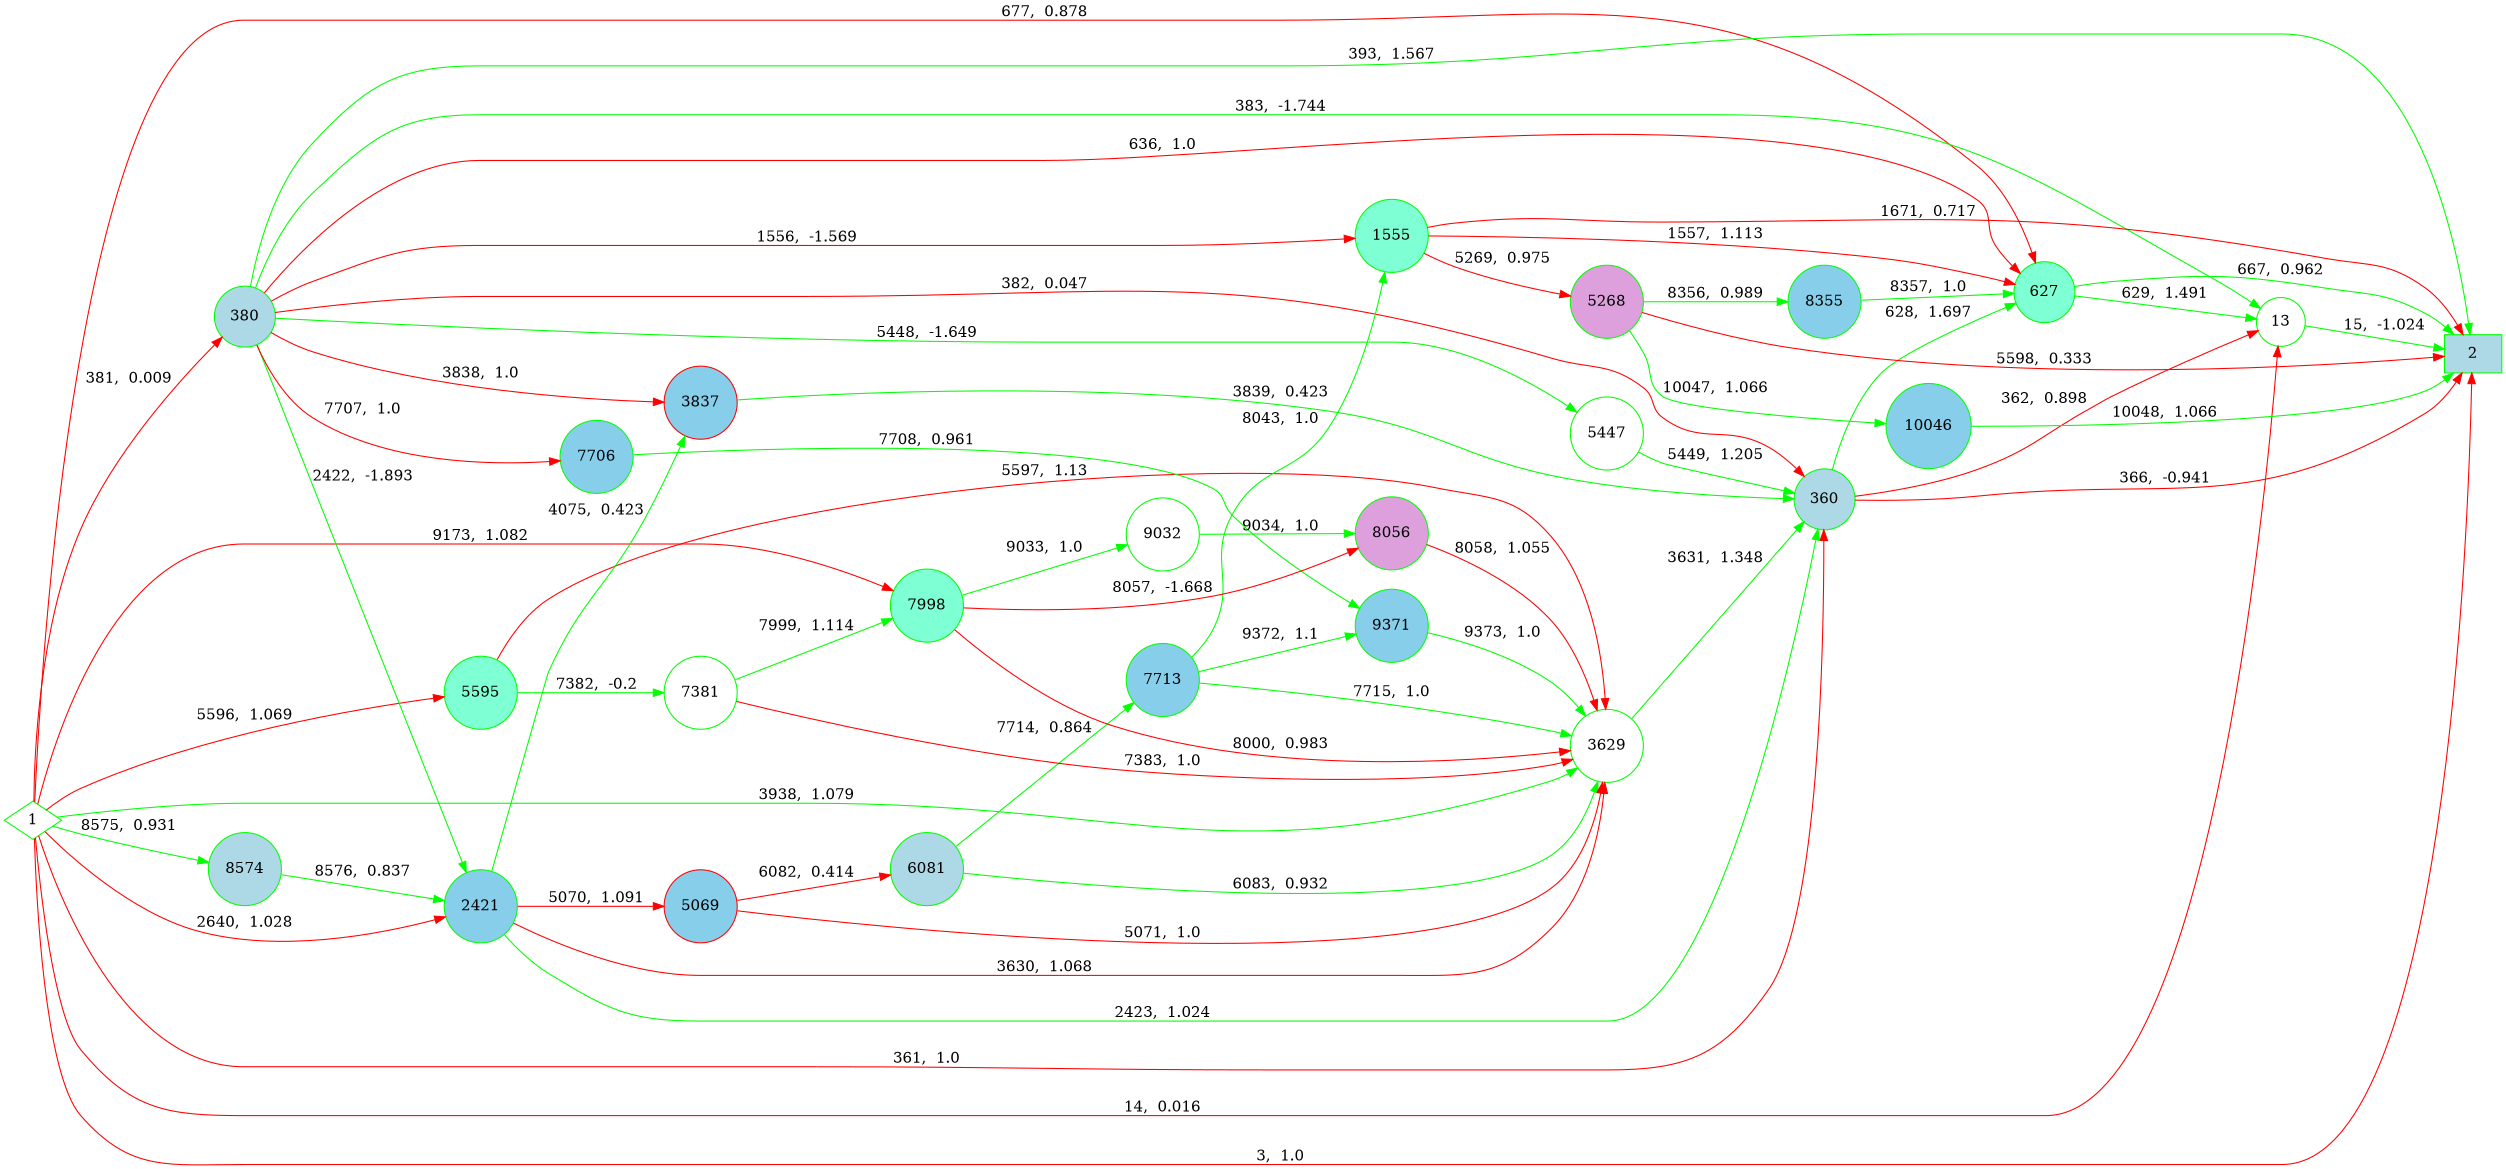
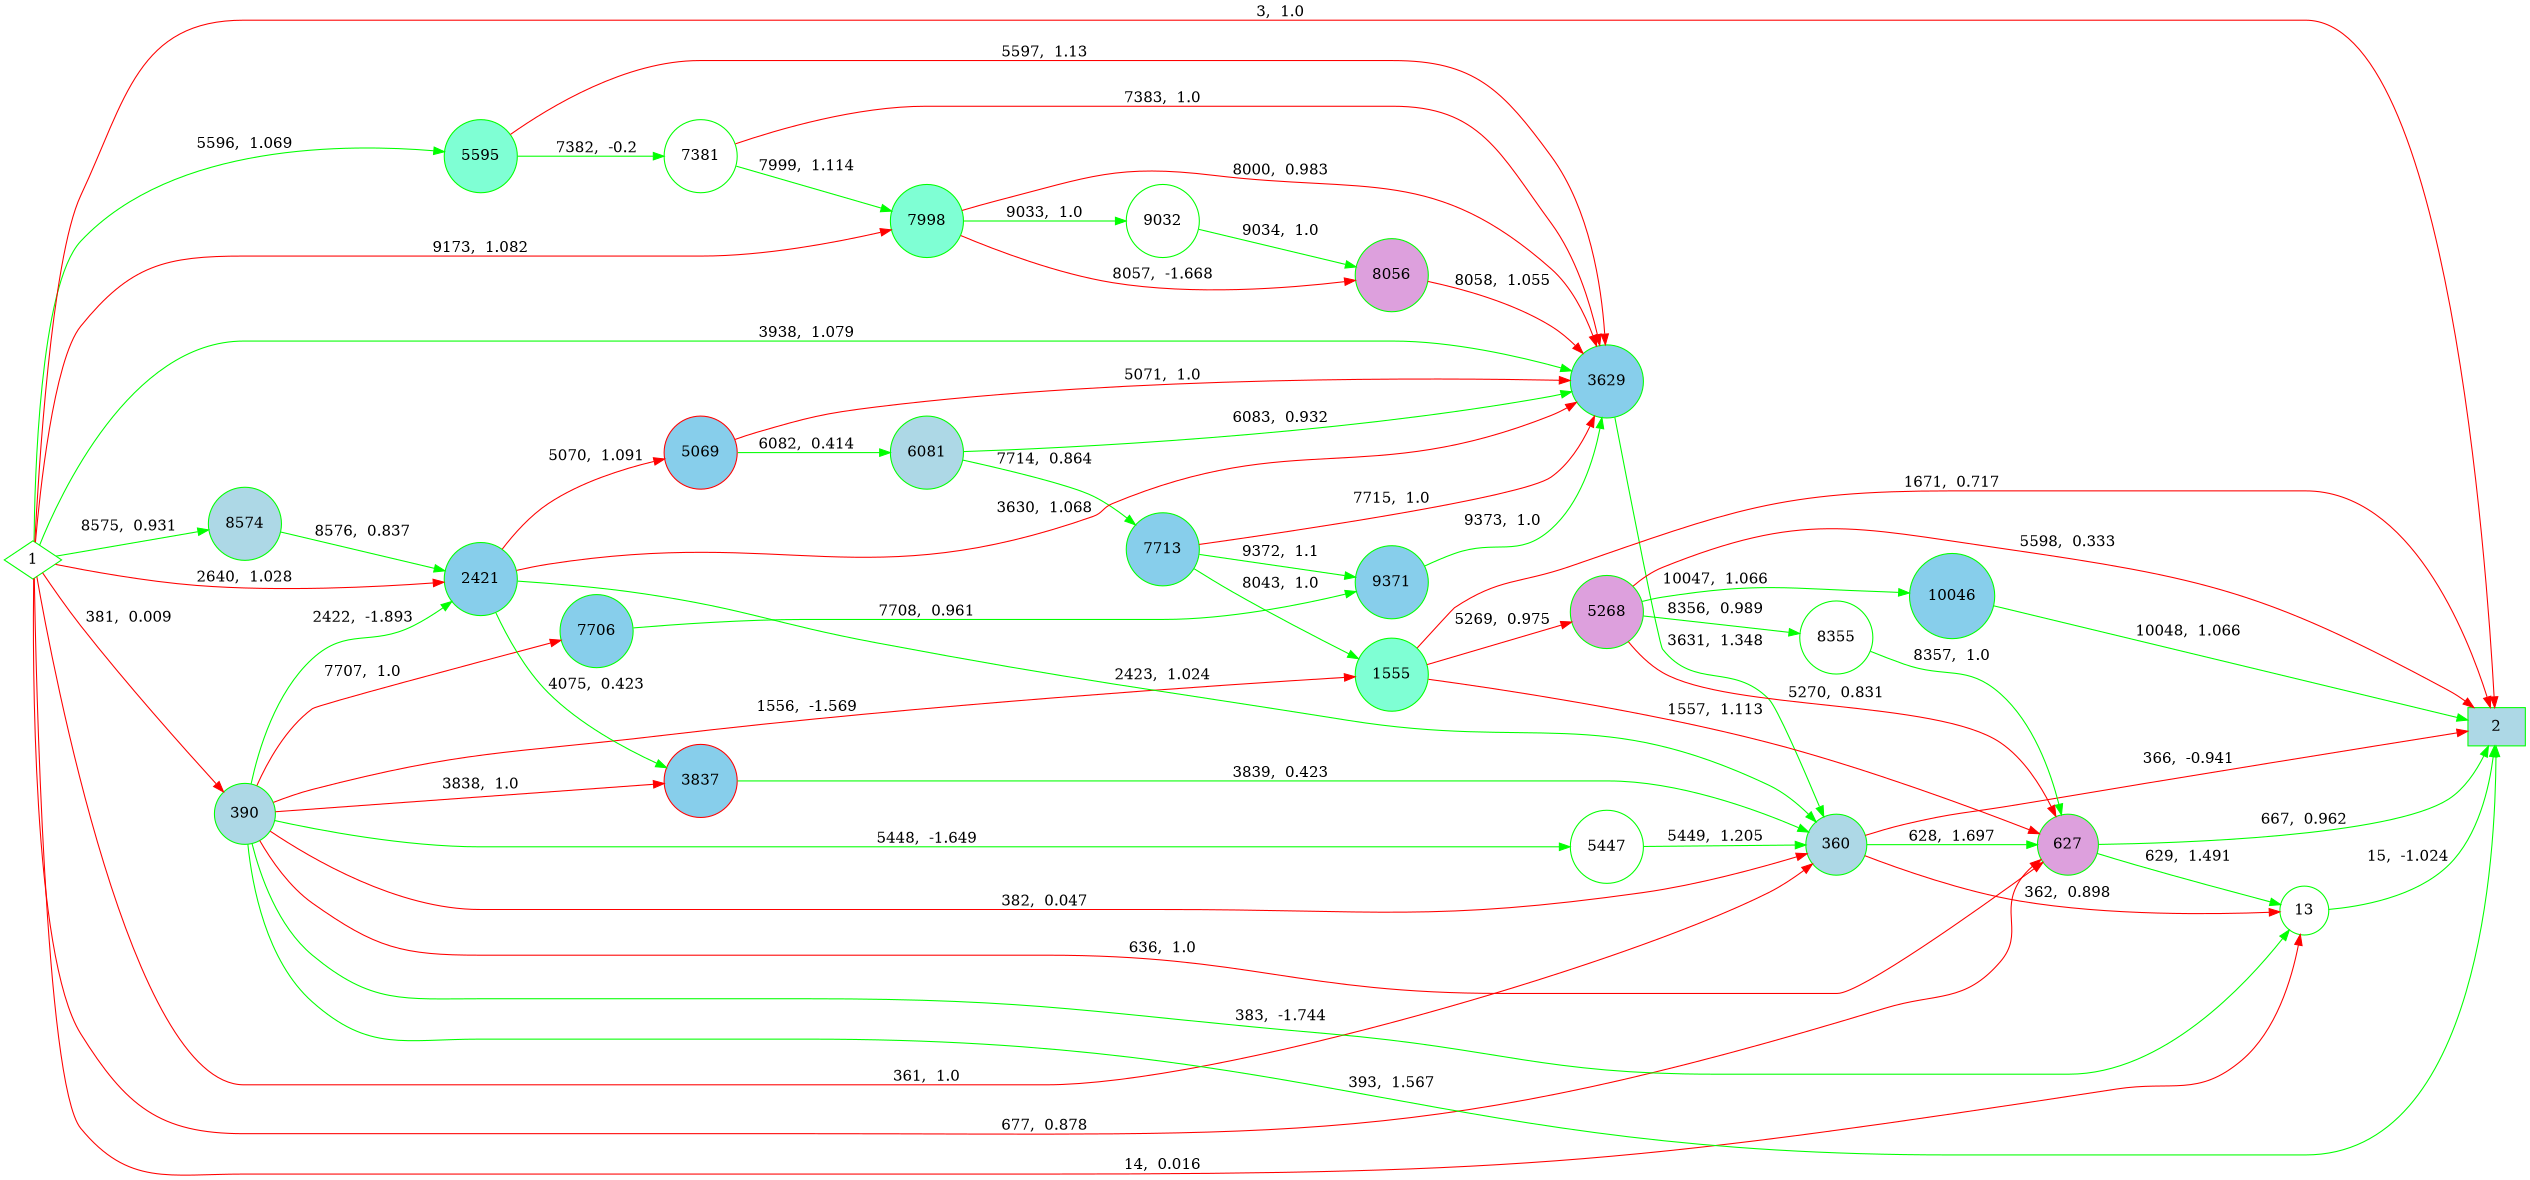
  digraph {
    rankdir=LR
    node [color=green fillcolor=skyblue shape=circle style=filled]
    edge [color=green penwidth=1.0]
    1 [fillcolor=white shape=diamond]
-   380 [fillcolor=lightblue]
+   380 [fillcolor=lightblue label=390]
    8574 [fillcolor=lightblue]
    6081 [fillcolor=lightblue]
    5595 [fillcolor=aquamarine]
    2421
    3837 [color=red]
    5069 [color=red]
    7706
    7381 [fillcolor=white]
    7713
    9371
    7998 [fillcolor=aquamarine]
    9032 [fillcolor=white]
    8056 [fillcolor=plum]
-   3629 [fillcolor=white]
+   3629
    5447 [fillcolor=white]
    360 [fillcolor=lightblue]
    1555 [fillcolor=aquamarine]
    5268 [fillcolor=plum]
    10046
-   8355
-   627 [fillcolor=aquamarine]
+   8355 [fillcolor=white]
+   627 [fillcolor=plum]
    13 [fillcolor=white]
    2 [fillcolor=lightblue shape=box]
    subgraph sub_1 {
      rank=min
      1
    }
    subgraph sub_2 {
      rank=same
      380
    }
    subgraph sub_3 {
      rank=same
      8574
    }
    subgraph sub_4 {
      rank=same
      6081
    }
    subgraph sub_5 {
      rank=same
      5595
    }
    subgraph sub_6 {
      rank=same
      2421
    }
    subgraph sub_7 {
      rank=same
      3837
      5069
    }
    subgraph sub_8 {
      rank=same
      7706
    }
    subgraph sub_9 {
      rank=same
      7381
    }
    subgraph sub_10 {
      rank=same
      7713
    }
    subgraph sub_11 {
      rank=same
      9371
    }
    subgraph sub_12 {
      rank=same
      7998
    }
    subgraph sub_13 {
      rank=same
      9032
    }
    subgraph sub_14 {
      rank=same
      8056
    }
    subgraph sub_15 {
      rank=same
      3629
      5447
    }
    subgraph sub_16 {
      rank=same
      360
    }
    subgraph sub_17 {
      rank=same
      1555
    }
    subgraph sub_18 {
      rank=same
      5268
    }
    subgraph sub_19 {
      rank=same
      10046
    }
    subgraph sub_20 {
      rank=same
      8355
    }
    subgraph sub_21 {
      rank=same
      627
    }
    subgraph sub_22 {
      rank=same
      13
    }
    subgraph sub_23 {
      rank=max
      2
    }
    1 -> 380 [color=red label="381,  0.009"]
    1 -> 8574 [label="8575,  0.931"]
-   1 -> 5595 [color=red label="5596,  1.069"]
+   1 -> 5595 [label="5596,  1.069"]
    1 -> 2421 [color=red label="2640,  1.028"]
    1 -> 7998 [color=red label="9173,  1.082"]
    1 -> 3629 [label="3938,  1.079"]
    1 -> 360 [color=red label="361,  1.0"]
    1 -> 627 [color=red label="677,  0.878"]
    1 -> 13 [color=red label="14,  0.016"]
    1 -> 2 [color=red label="3,  1.0"]
    380 -> 2421 [label="2422,  -1.893"]
    380 -> 3837 [color=red label="3838,  1.0"]
    380 -> 7706 [color=red label="7707,  1.0"]
    380 -> 5447 [label="5448,  -1.649"]
    380 -> 360 [color=red label="382,  0.047"]
    380 -> 1555 [color=red label="1556,  -1.569"]
    380 -> 627 [color=red label="636,  1.0"]
    380 -> 13 [label="383,  -1.744"]
    380 -> 2 [label="393,  1.567"]
    8574 -> 2421 [label="8576,  0.837"]
    6081 -> 7713 [label="7714,  0.864"]
    6081 -> 3629 [label="6083,  0.932"]
    5595 -> 7381 [label="7382,  -0.2"]
    5595 -> 3629 [color=red label="5597,  1.13"]
    2421 -> 3837 [label="4075,  0.423"]
    2421 -> 5069 [color=red label="5070,  1.091"]
    2421 -> 3629 [color=red label="3630,  1.068"]
    2421 -> 360 [label="2423,  1.024"]
    3837 -> 360 [label="3839,  0.423"]
-   5069 -> 6081 [color=red label="6082,  0.414"]
+   5069 -> 6081 [label="6082,  0.414"]
    5069 -> 3629 [color=red label="5071,  1.0"]
    7706 -> 9371 [label="7708,  0.961"]
    7381 -> 7998 [label="7999,  1.114"]
    7381 -> 3629 [color=red label="7383,  1.0"]
    7713 -> 9371 [label="9372,  1.1"]
-   7713 -> 3629 [label="7715,  1.0"]
+   7713 -> 3629 [color=red label="7715,  1.0"]
    7713 -> 1555 [label="8043,  1.0"]
    9371 -> 3629 [label="9373,  1.0"]
    7998 -> 9032 [label="9033,  1.0"]
    7998 -> 8056 [color=red label="8057,  -1.668"]
    7998 -> 3629 [color=red label="8000,  0.983"]
    9032 -> 8056 [label="9034,  1.0"]
    8056 -> 3629 [color=red label="8058,  1.055"]
    3629 -> 360 [label="3631,  1.348"]
    5447 -> 360 [label="5449,  1.205"]
    360 -> 627 [label="628,  1.697"]
    360 -> 13 [color=red label="362,  0.898"]
    360 -> 2 [color=red label="366,  -0.941"]
    1555 -> 5268 [color=red label="5269,  0.975"]
    1555 -> 627 [color=red label="1557,  1.113"]
    1555 -> 2 [color=red label="1671,  0.717"]
    5268 -> 10046 [label="10047,  1.066"]
    5268 -> 8355 [label="8356,  0.989"]
+   5268 -> 627 [color=red label="5270,  0.831"]
    5268 -> 2 [color=red label="5598,  0.333"]
    10046 -> 2 [label="10048,  1.066"]
    8355 -> 627 [label="8357,  1.0"]
    627 -> 13 [label="629,  1.491"]
    627 -> 2 [label="667,  0.962"]
    13 -> 2 [label="15,  -1.024"]
  }
